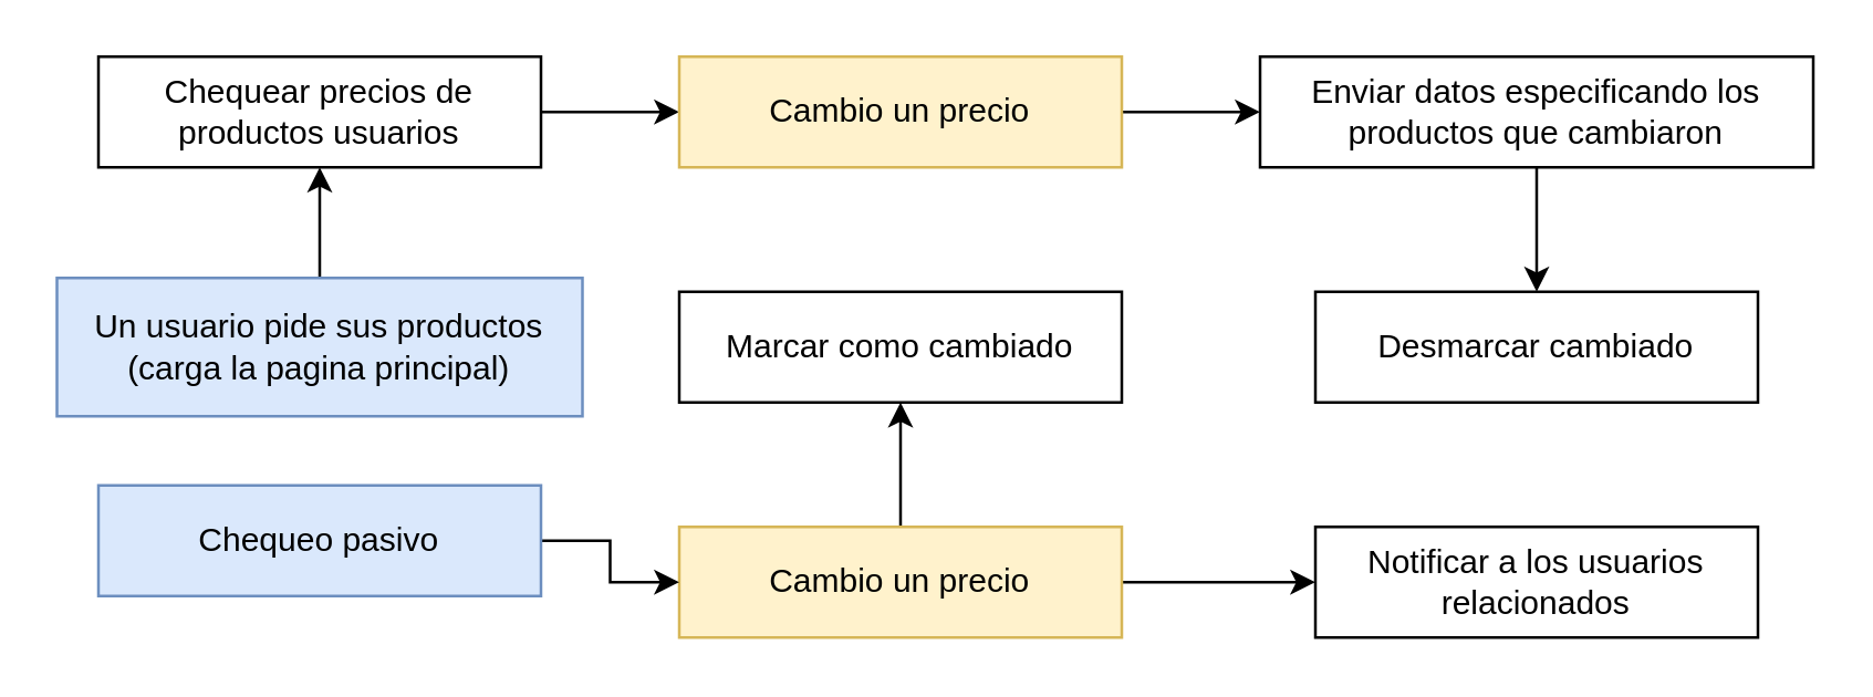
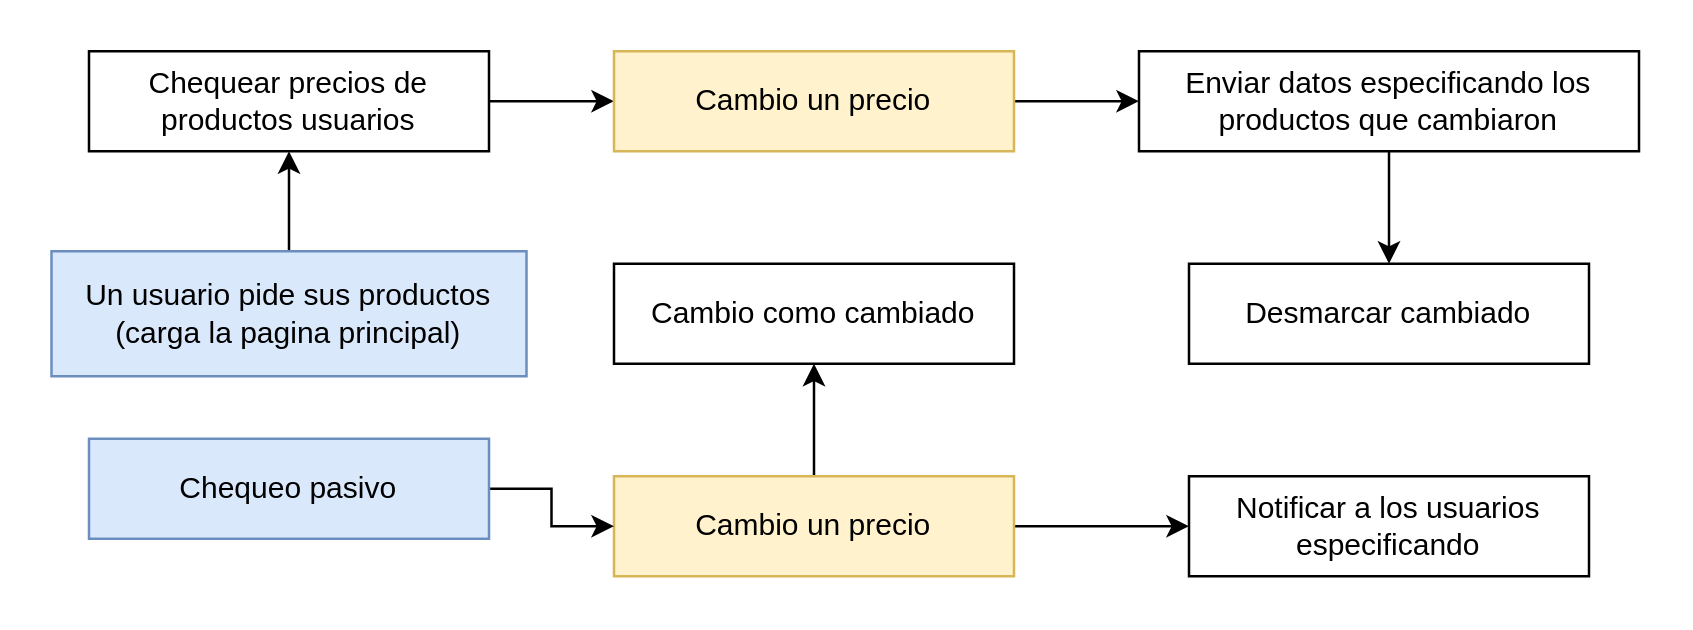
  <mxCell id="0" />
  <mxCell id="1" parent="0" />
  <mxCell id="2" value="" style="edgeStyle=orthogonalEdgeStyle;rounded=0;orthogonalLoop=1;jettySize=auto;html=1;" edge="1" parent="1" source="4" target="9"><mxGeometry relative="1" as="geometry" /></mxCell>
  <mxCell id="3" value="" style="edgeStyle=orthogonalEdgeStyle;rounded=0;orthogonalLoop=1;jettySize=auto;html=1;" edge="1" parent="1" source="4" target="14"><mxGeometry relative="1" as="geometry" /></mxCell>
  <mxCell id="4" value="Cambio un precio" style="rounded=0;whiteSpace=wrap;html=1;fillColor=#fff2cc;strokeColor=#d6b656;" vertex="1" parent="1"><mxGeometry x="245" y="190" width="160" height="40" as="geometry" /></mxCell>
  <mxCell id="5" value="" style="edgeStyle=orthogonalEdgeStyle;rounded=0;orthogonalLoop=1;jettySize=auto;html=1;" edge="1" parent="1" source="6" target="11"><mxGeometry relative="1" as="geometry" /></mxCell>
  <mxCell id="6" value="Un usuario pide sus productos (carga la pagina principal)" style="rounded=0;whiteSpace=wrap;html=1;fillColor=#dae8fc;strokeColor=#6c8ebf;" vertex="1" parent="1"><mxGeometry x="20" y="100" width="190" height="50" as="geometry" /></mxCell>
  <mxCell id="7" style="edgeStyle=orthogonalEdgeStyle;rounded=0;orthogonalLoop=1;jettySize=auto;html=1;" edge="1" parent="1" source="8" target="4"><mxGeometry relative="1" as="geometry" /></mxCell>
  <mxCell id="8" value="Chequeo pasivo" style="rounded=0;whiteSpace=wrap;html=1;fillColor=#dae8fc;strokeColor=#6c8ebf;" vertex="1" parent="1"><mxGeometry x="35" y="175" width="160" height="40" as="geometry" /></mxCell>
- <mxCell id="9" value="Notificar a los usuarios relacionados" style="rounded=0;whiteSpace=wrap;html=1;" vertex="1" parent="1"><mxGeometry x="475" y="190" width="160" height="40" as="geometry" /></mxCell>
+ <mxCell id="9" value="Notificar a los usuarios especificando" style="rounded=0;whiteSpace=wrap;html=1;" vertex="1" parent="1"><mxGeometry x="475" y="190" width="160" height="40" as="geometry" /></mxCell>
  <mxCell id="10" value="" style="edgeStyle=orthogonalEdgeStyle;rounded=0;orthogonalLoop=1;jettySize=auto;html=1;" edge="1" parent="1" source="11" target="13"><mxGeometry relative="1" as="geometry" /></mxCell>
  <mxCell id="11" value="Chequear precios de productos usuarios" style="rounded=0;whiteSpace=wrap;html=1;" vertex="1" parent="1"><mxGeometry x="35" y="20" width="160" height="40" as="geometry" /></mxCell>
  <mxCell id="12" value="" style="edgeStyle=orthogonalEdgeStyle;rounded=0;orthogonalLoop=1;jettySize=auto;html=1;" edge="1" parent="1" source="13" target="16"><mxGeometry relative="1" as="geometry" /></mxCell>
  <mxCell id="13" value="Cambio un precio" style="rounded=0;whiteSpace=wrap;html=1;fillColor=#fff2cc;strokeColor=#d6b656;" vertex="1" parent="1"><mxGeometry x="245" y="20" width="160" height="40" as="geometry" /></mxCell>
- <mxCell id="14" value="Marcar como cambiado" style="rounded=0;whiteSpace=wrap;html=1;" vertex="1" parent="1"><mxGeometry x="245" y="105" width="160" height="40" as="geometry" /></mxCell>
+ <mxCell id="14" value="Cambio como cambiado" style="rounded=0;whiteSpace=wrap;html=1;" vertex="1" parent="1"><mxGeometry x="245" y="105" width="160" height="40" as="geometry" /></mxCell>
  <mxCell id="15" value="" style="edgeStyle=orthogonalEdgeStyle;rounded=0;orthogonalLoop=1;jettySize=auto;html=1;" edge="1" parent="1" source="16" target="17"><mxGeometry relative="1" as="geometry" /></mxCell>
  <mxCell id="16" value="Enviar datos especificando los productos que cambiaron" style="rounded=0;whiteSpace=wrap;html=1;" vertex="1" parent="1"><mxGeometry x="455" y="20" width="200" height="40" as="geometry" /></mxCell>
  <mxCell id="17" value="Desmarcar cambiado" style="rounded=0;whiteSpace=wrap;html=1;" vertex="1" parent="1"><mxGeometry x="475" y="105" width="160" height="40" as="geometry" /></mxCell>
